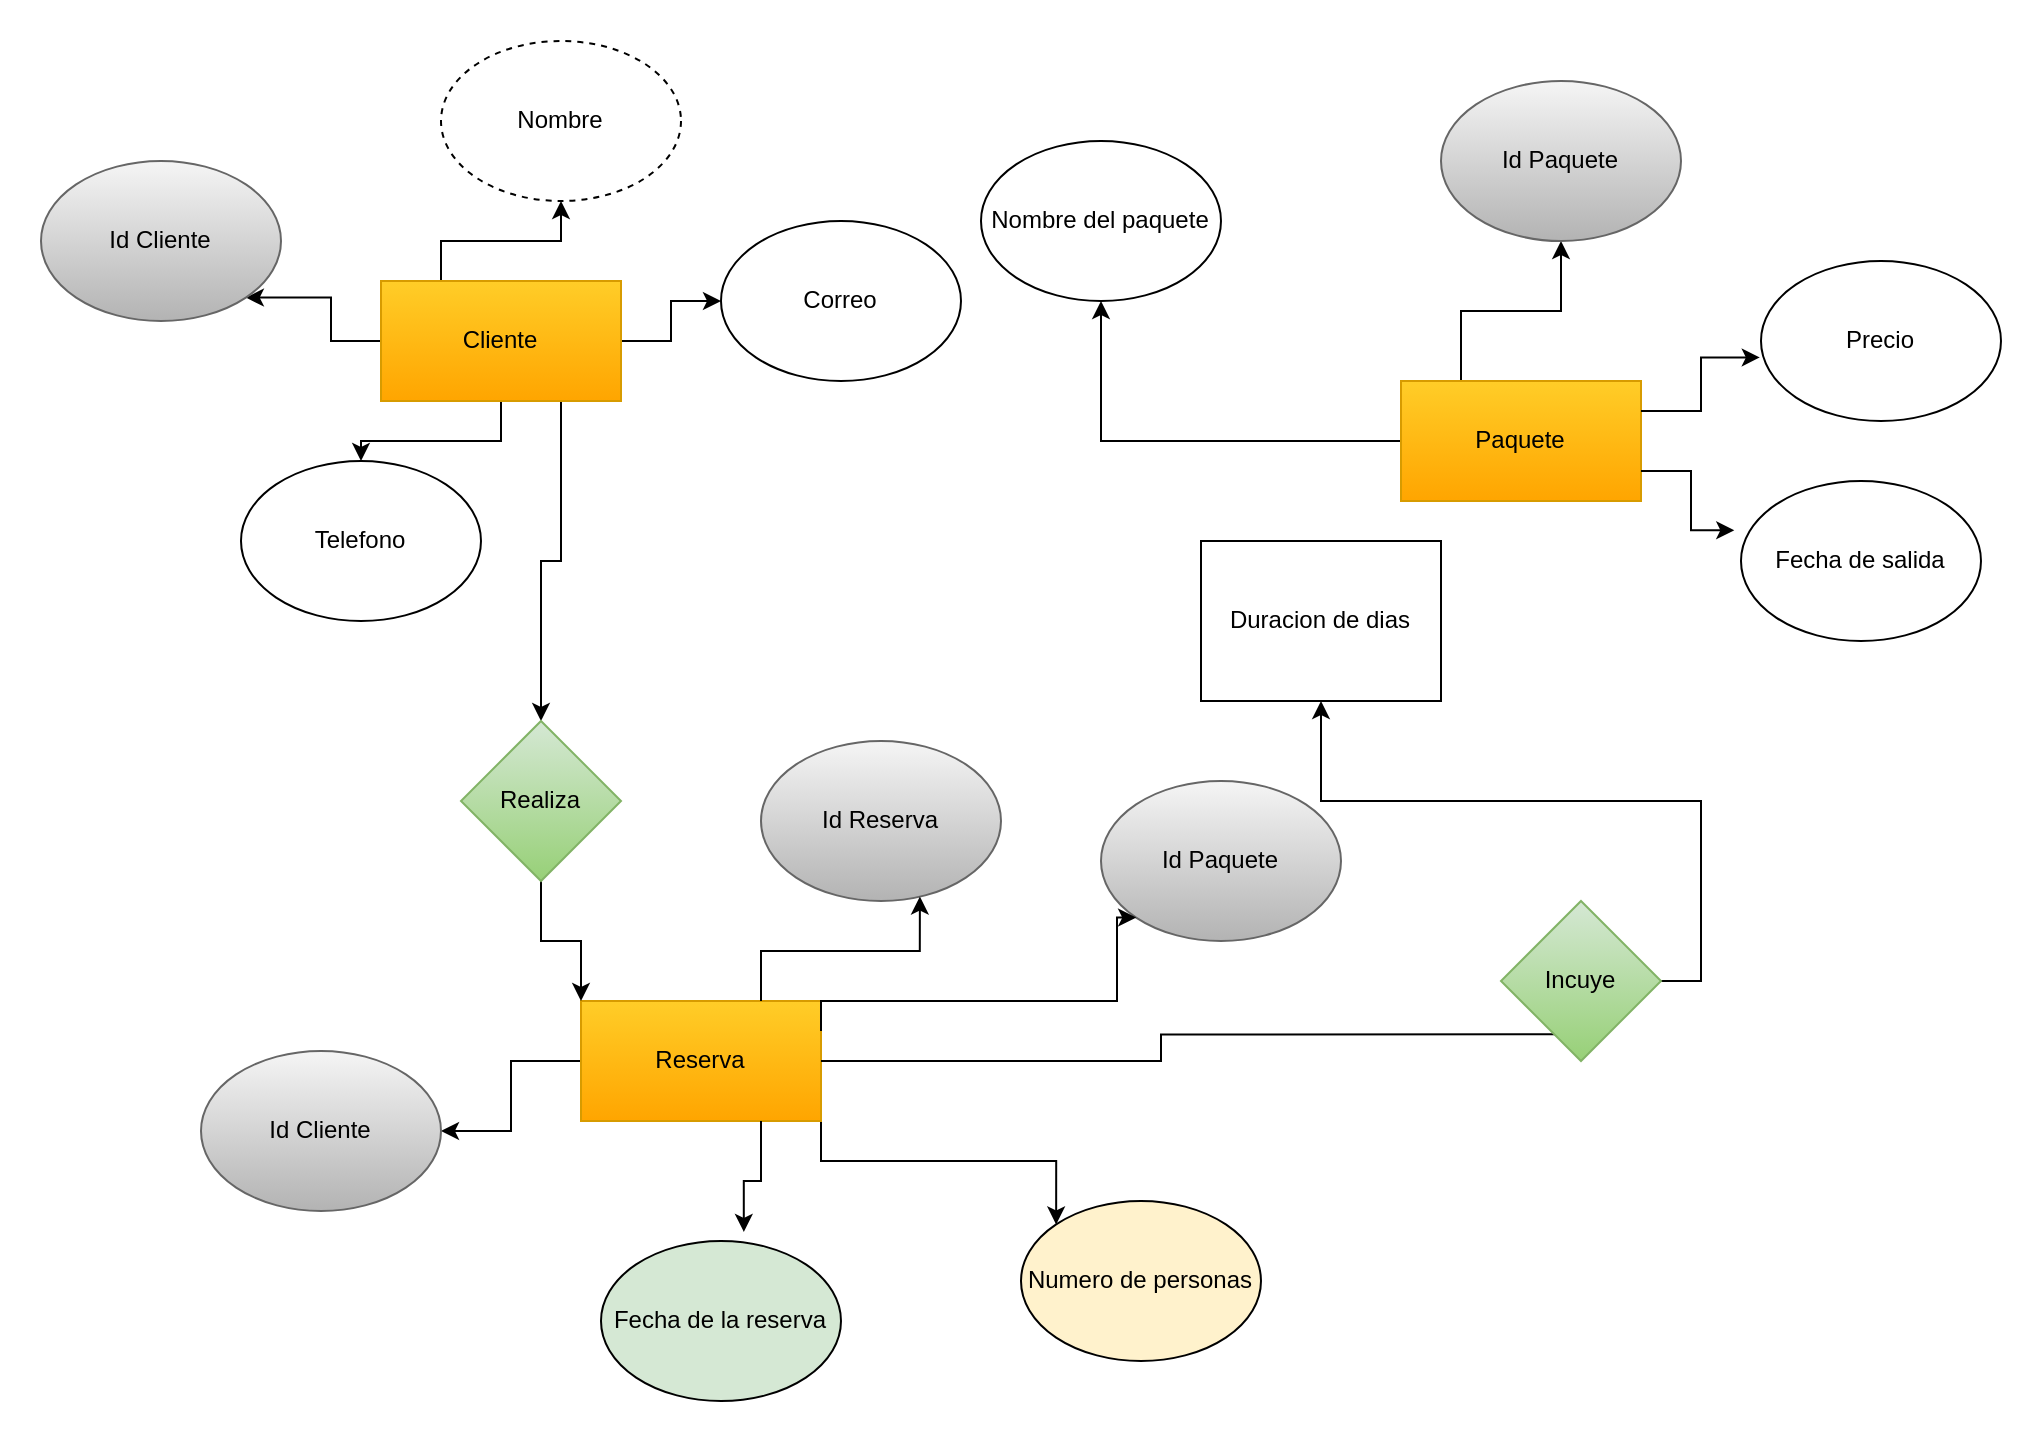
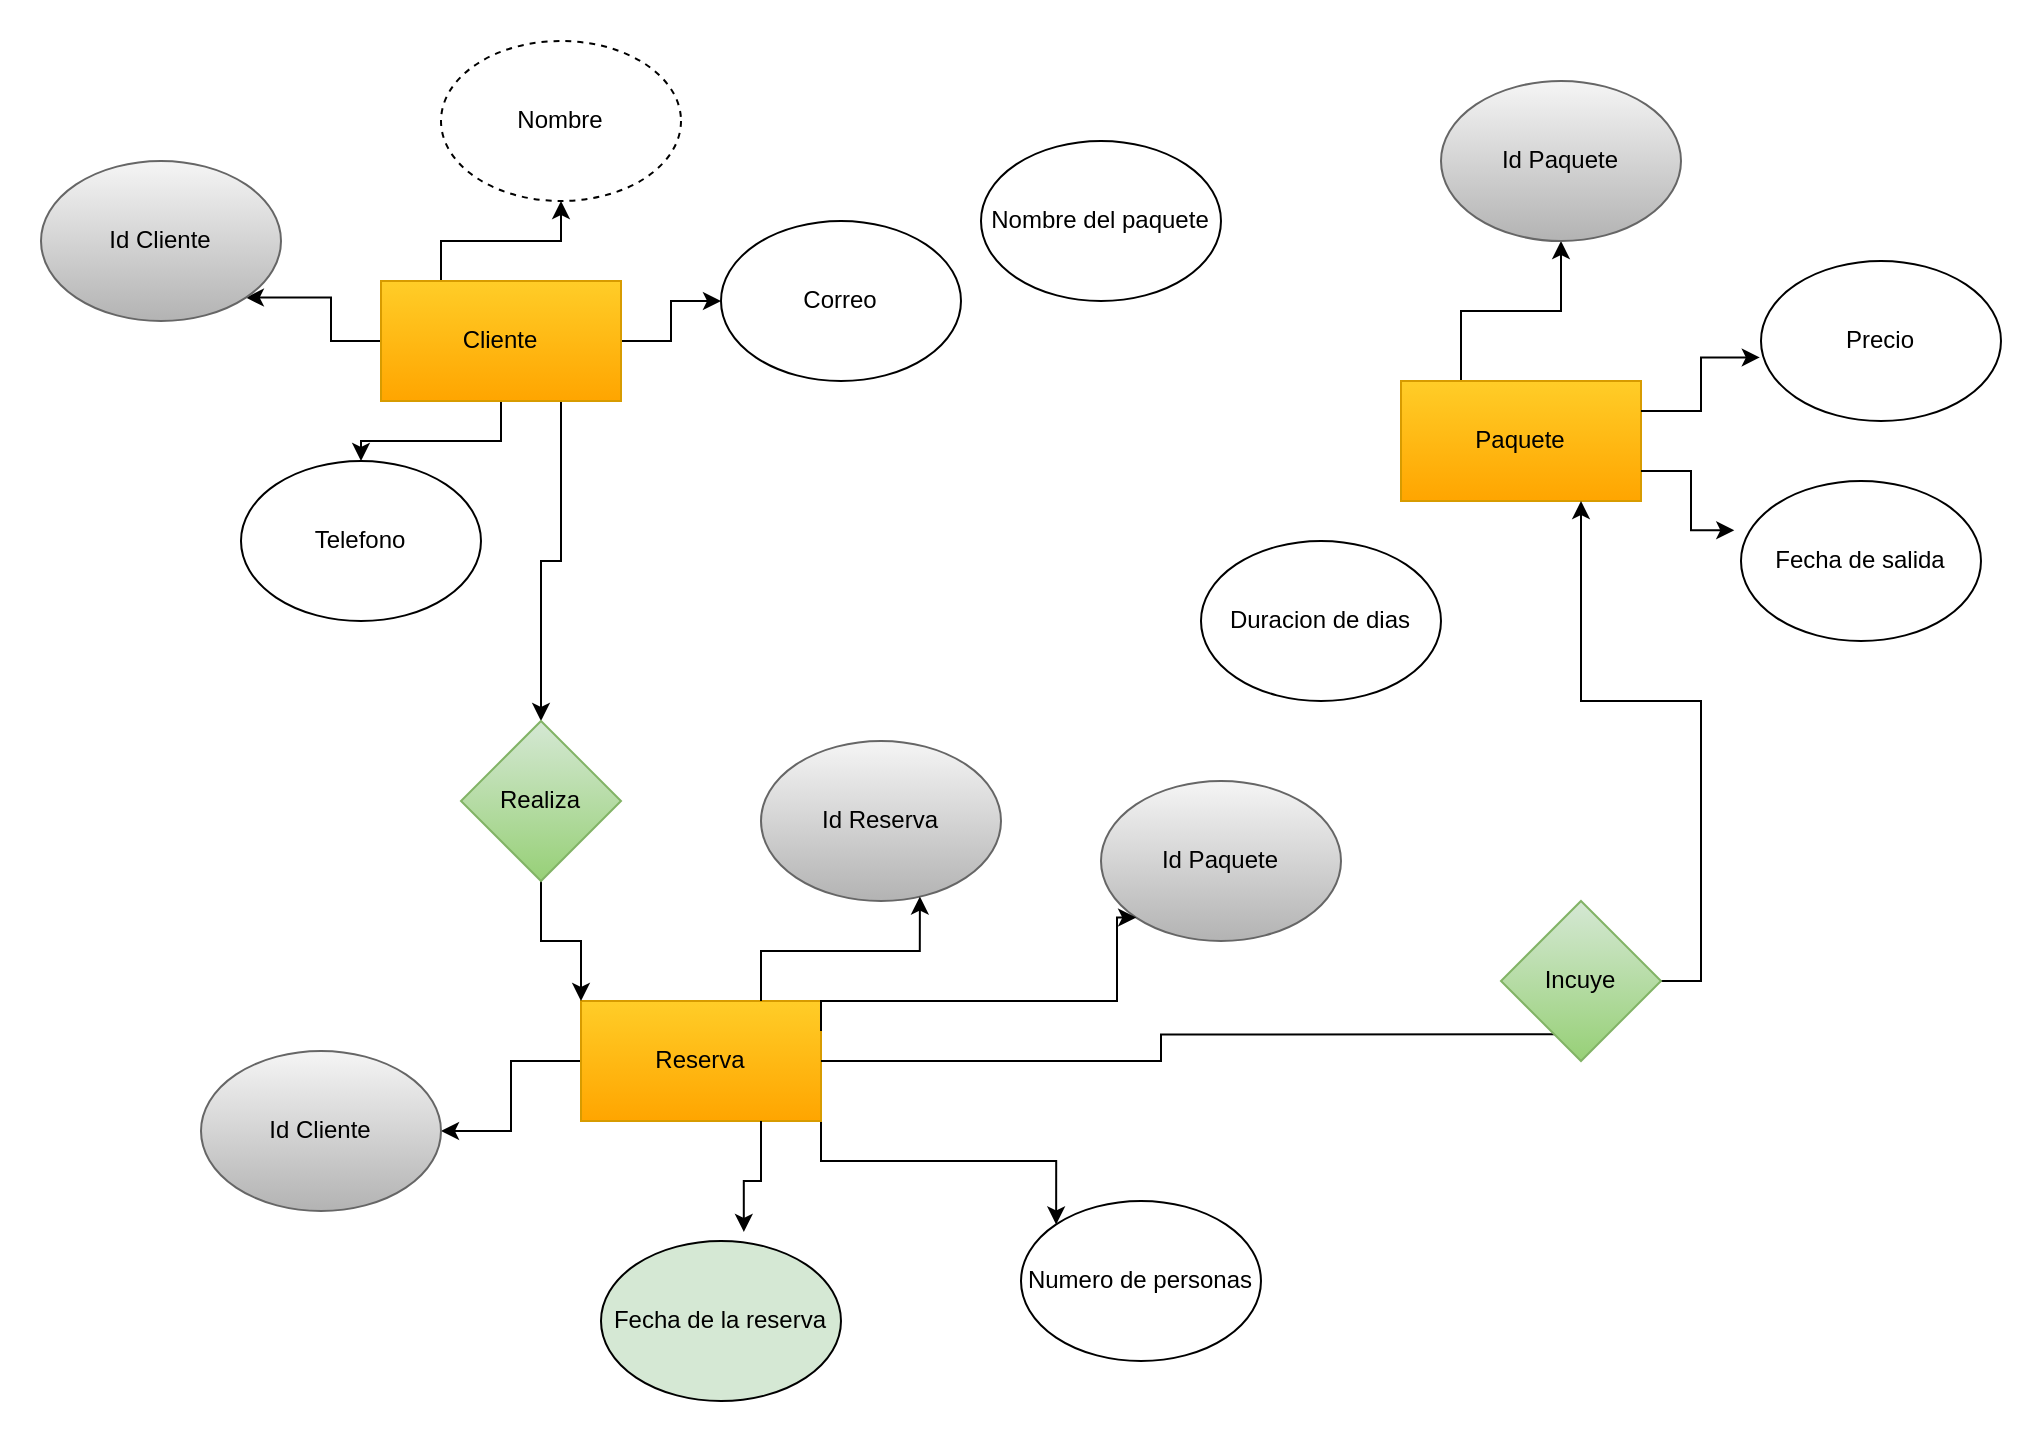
  <mxCell id="0" />
  <mxCell id="1" parent="0" />
  <mxCell id="2" style="edgeStyle=orthogonalEdgeStyle;rounded=0;orthogonalLoop=1;jettySize=auto;html=1;exitX=0.25;exitY=0;exitDx=0;exitDy=0;entryX=0.5;entryY=1;entryDx=0;entryDy=0;" edge="1" parent="1" source="7" target="8"><mxGeometry relative="1" as="geometry" /></mxCell>
  <mxCell id="3" style="edgeStyle=orthogonalEdgeStyle;rounded=0;orthogonalLoop=1;jettySize=auto;html=1;exitX=0;exitY=0.5;exitDx=0;exitDy=0;entryX=1;entryY=1;entryDx=0;entryDy=0;" edge="1" parent="1" source="7" target="9"><mxGeometry relative="1" as="geometry" /></mxCell>
  <mxCell id="4" style="edgeStyle=orthogonalEdgeStyle;rounded=0;orthogonalLoop=1;jettySize=auto;html=1;exitX=1;exitY=0.5;exitDx=0;exitDy=0;" edge="1" parent="1" source="7" target="11"><mxGeometry relative="1" as="geometry" /></mxCell>
  <mxCell id="5" style="edgeStyle=orthogonalEdgeStyle;rounded=0;orthogonalLoop=1;jettySize=auto;html=1;exitX=0.5;exitY=1;exitDx=0;exitDy=0;" edge="1" parent="1" source="7" target="10"><mxGeometry relative="1" as="geometry" /></mxCell>
  <mxCell id="6" style="edgeStyle=orthogonalEdgeStyle;rounded=0;orthogonalLoop=1;jettySize=auto;html=1;exitX=0.75;exitY=1;exitDx=0;exitDy=0;entryX=0.5;entryY=0;entryDx=0;entryDy=0;" edge="1" parent="1" source="7" target="35"><mxGeometry relative="1" as="geometry" /></mxCell>
  <mxCell id="7" value="Cliente" style="rounded=0;whiteSpace=wrap;html=1;fillColor=#ffcd28;strokeColor=#d79b00;gradientColor=#ffa500;" vertex="1" parent="1"><mxGeometry x="190" y="140" width="120" height="60" as="geometry" /></mxCell>
  <mxCell id="8" value="Nombre" style="ellipse;whiteSpace=wrap;html=1;dashed=1;" vertex="1" parent="1"><mxGeometry x="220" width="120" height="80" as="geometry" y="20" /></mxCell>
  <mxCell id="9" value="Id Cliente" style="ellipse;whiteSpace=wrap;html=1;fillColor=#f5f5f5;gradientColor=#b3b3b3;strokeColor=#666666;" vertex="1" parent="1"><mxGeometry x="20" y="80" width="120" height="80" as="geometry" /></mxCell>
  <mxCell id="10" value="Telefono" style="ellipse;whiteSpace=wrap;html=1;" vertex="1" parent="1"><mxGeometry x="120" y="230" width="120" height="80" as="geometry" /></mxCell>
  <mxCell id="11" value="Correo" style="ellipse;whiteSpace=wrap;html=1;" vertex="1" parent="1"><mxGeometry x="360" y="110" width="120" height="80" as="geometry" /></mxCell>
  <mxCell id="12" style="edgeStyle=orthogonalEdgeStyle;rounded=0;orthogonalLoop=1;jettySize=auto;html=1;exitX=0.25;exitY=0;exitDx=0;exitDy=0;entryX=0.5;entryY=1;entryDx=0;entryDy=0;" edge="1" parent="1" source="14" target="18"><mxGeometry relative="1" as="geometry" /></mxCell>
- <mxCell id="13" style="edgeStyle=orthogonalEdgeStyle;rounded=0;orthogonalLoop=1;jettySize=auto;html=1;exitX=0;exitY=0.5;exitDx=0;exitDy=0;" edge="1" parent="1" source="14" target="15"><mxGeometry relative="1" as="geometry" /></mxCell>
  <mxCell id="14" value="Paquete" style="rounded=0;whiteSpace=wrap;html=1;fillColor=#ffcd28;strokeColor=#d79b00;gradientColor=#ffa500;" vertex="1" parent="1"><mxGeometry x="700" y="190" width="120" height="60" as="geometry" /></mxCell>
  <mxCell id="15" value="Nombre del paquete" style="ellipse;whiteSpace=wrap;html=1;" vertex="1" parent="1"><mxGeometry x="490" y="70" width="120" height="80" as="geometry" /></mxCell>
  <mxCell id="16" value="Fecha de salida" style="ellipse;whiteSpace=wrap;html=1;" vertex="1" parent="1"><mxGeometry x="870" y="240" width="120" height="80" as="geometry" /></mxCell>
  <mxCell id="17" value="Precio" style="ellipse;whiteSpace=wrap;html=1;" vertex="1" parent="1"><mxGeometry x="880" y="130" width="120" height="80" as="geometry" /></mxCell>
  <mxCell id="18" value="Id Paquete" style="ellipse;whiteSpace=wrap;html=1;fillColor=#f5f5f5;gradientColor=#b3b3b3;strokeColor=#666666;" vertex="1" parent="1"><mxGeometry x="720" y="40" width="120" height="80" as="geometry" /></mxCell>
- <mxCell id="19" value="Duracion de dias" style="whiteSpace=wrap;html=1;rounded=0;" vertex="1" parent="1"><mxGeometry x="600" y="270" width="120" height="80" as="geometry" /></mxCell>
+ <mxCell id="19" value="Duracion de dias" style="ellipse;whiteSpace=wrap;html=1;" vertex="1" parent="1"><mxGeometry x="600" y="270" width="120" height="80" as="geometry" /></mxCell>
  <mxCell id="20" style="edgeStyle=orthogonalEdgeStyle;rounded=0;orthogonalLoop=1;jettySize=auto;html=1;exitX=1;exitY=0.25;exitDx=0;exitDy=0;entryX=-0.005;entryY=0.603;entryDx=0;entryDy=0;entryPerimeter=0;" edge="1" parent="1" source="14" target="17"><mxGeometry relative="1" as="geometry" /></mxCell>
  <mxCell id="21" style="edgeStyle=orthogonalEdgeStyle;rounded=0;orthogonalLoop=1;jettySize=auto;html=1;exitX=1;exitY=0.75;exitDx=0;exitDy=0;entryX=-0.028;entryY=0.308;entryDx=0;entryDy=0;entryPerimeter=0;" edge="1" parent="1" source="14" target="16"><mxGeometry relative="1" as="geometry" /></mxCell>
  <mxCell id="22" style="edgeStyle=orthogonalEdgeStyle;rounded=0;orthogonalLoop=1;jettySize=auto;html=1;exitX=0;exitY=0.5;exitDx=0;exitDy=0;entryX=1;entryY=0.5;entryDx=0;entryDy=0;" edge="1" parent="1" source="25" target="29"><mxGeometry relative="1" as="geometry" /></mxCell>
  <mxCell id="23" style="edgeStyle=orthogonalEdgeStyle;rounded=0;orthogonalLoop=1;jettySize=auto;html=1;exitX=1;exitY=0.75;exitDx=0;exitDy=0;entryX=0;entryY=0;entryDx=0;entryDy=0;" edge="1" parent="1" source="25" target="28"><mxGeometry relative="1" as="geometry"><Array as="points"><mxPoint x="410" y="580" /><mxPoint x="528" y="580" /></Array></mxGeometry></mxCell>
- <mxCell id="24" style="edgeStyle=orthogonalEdgeStyle;rounded=0;orthogonalLoop=1;jettySize=auto;html=1;exitX=1;exitY=0.5;exitDx=0;exitDy=0;" edge="1" parent="1" source="37" target="19"><mxGeometry relative="1" as="geometry"><mxPoint x="830" y="509.571" as="targetPoint" /></mxGeometry></mxCell>
+ <mxCell id="24" style="edgeStyle=orthogonalEdgeStyle;rounded=0;orthogonalLoop=1;jettySize=auto;html=1;exitX=1;exitY=0.5;exitDx=0;exitDy=0;entryX=0.75;entryY=1;entryDx=0;entryDy=0;" edge="1" parent="1" source="37" target="14"><mxGeometry relative="1" as="geometry"><mxPoint x="830" y="509.571" as="targetPoint" /></mxGeometry></mxCell>
  <mxCell id="25" value="Reserva" style="rounded=0;whiteSpace=wrap;html=1;fillColor=#ffcd28;strokeColor=#d79b00;gradientColor=#ffa500;" vertex="1" parent="1"><mxGeometry x="290" y="500" width="120" height="60" as="geometry" /></mxCell>
  <mxCell id="26" value="Id Paquete" style="ellipse;whiteSpace=wrap;html=1;fillColor=#f5f5f5;gradientColor=#b3b3b3;strokeColor=#666666;" vertex="1" parent="1"><mxGeometry x="550" y="390" width="120" height="80" as="geometry" /></mxCell>
  <mxCell id="27" value="Fecha de la reserva" style="ellipse;whiteSpace=wrap;html=1;fillColor=#d5e8d4;" vertex="1" parent="1"><mxGeometry x="300" y="620" width="120" height="80" as="geometry" /></mxCell>
- <mxCell id="28" value="Numero de personas" style="ellipse;whiteSpace=wrap;html=1;fillColor=#fff2cc;" vertex="1" parent="1"><mxGeometry x="510" y="600" width="120" height="80" as="geometry" /></mxCell>
+ <mxCell id="28" value="Numero de personas" style="ellipse;whiteSpace=wrap;html=1;" vertex="1" parent="1"><mxGeometry x="510" y="600" width="120" height="80" as="geometry" /></mxCell>
  <mxCell id="29" value="Id Cliente" style="ellipse;whiteSpace=wrap;html=1;fillColor=#f5f5f5;gradientColor=#b3b3b3;strokeColor=#666666;" vertex="1" parent="1"><mxGeometry x="100" y="525" width="120" height="80" as="geometry" /></mxCell>
  <mxCell id="30" value="Id Reserva" style="ellipse;whiteSpace=wrap;html=1;fillColor=#f5f5f5;gradientColor=#b3b3b3;strokeColor=#666666;" vertex="1" parent="1"><mxGeometry x="380" y="370" width="120" height="80" as="geometry" /></mxCell>
  <mxCell id="31" style="edgeStyle=orthogonalEdgeStyle;rounded=0;orthogonalLoop=1;jettySize=auto;html=1;exitX=0.75;exitY=0;exitDx=0;exitDy=0;entryX=0.662;entryY=0.972;entryDx=0;entryDy=0;entryPerimeter=0;" edge="1" parent="1" source="25" target="30"><mxGeometry relative="1" as="geometry" /></mxCell>
  <mxCell id="32" style="edgeStyle=orthogonalEdgeStyle;rounded=0;orthogonalLoop=1;jettySize=auto;html=1;exitX=1;exitY=0.25;exitDx=0;exitDy=0;entryX=0;entryY=1;entryDx=0;entryDy=0;" edge="1" parent="1" source="25" target="26"><mxGeometry relative="1" as="geometry"><Array as="points"><mxPoint x="410" y="500" /><mxPoint x="558" y="500" /><mxPoint x="558" y="458" /></Array></mxGeometry></mxCell>
  <mxCell id="33" style="edgeStyle=orthogonalEdgeStyle;rounded=0;orthogonalLoop=1;jettySize=auto;html=1;exitX=0.75;exitY=1;exitDx=0;exitDy=0;entryX=0.595;entryY=-0.057;entryDx=0;entryDy=0;entryPerimeter=0;" edge="1" parent="1" source="25" target="27"><mxGeometry relative="1" as="geometry" /></mxCell>
  <mxCell id="34" style="edgeStyle=orthogonalEdgeStyle;rounded=0;orthogonalLoop=1;jettySize=auto;html=1;exitX=0.5;exitY=1;exitDx=0;exitDy=0;entryX=0;entryY=0;entryDx=0;entryDy=0;" edge="1" parent="1" source="35" target="25"><mxGeometry relative="1" as="geometry" /></mxCell>
  <mxCell id="35" value="Realiza" style="rhombus;whiteSpace=wrap;html=1;fillColor=#d5e8d4;gradientColor=#97d077;strokeColor=#82b366;" vertex="1" parent="1"><mxGeometry x="230" y="360" width="80" height="80" as="geometry" /></mxCell>
  <mxCell id="36" value="" style="edgeStyle=orthogonalEdgeStyle;rounded=0;orthogonalLoop=1;jettySize=auto;html=1;exitX=1;exitY=0.5;exitDx=0;exitDy=0;entryX=0.75;entryY=1;entryDx=0;entryDy=0;" edge="1" parent="1" source="25" target="37"><mxGeometry relative="1" as="geometry"><mxPoint x="790" y="250" as="targetPoint" /><mxPoint x="480" y="510" as="sourcePoint" /></mxGeometry></mxCell>
  <mxCell id="37" value="Incuye" style="rhombus;whiteSpace=wrap;html=1;fillColor=#d5e8d4;gradientColor=#97d077;strokeColor=#82b366;" vertex="1" parent="1"><mxGeometry x="750" y="450" width="80" height="80" as="geometry" /></mxCell>
